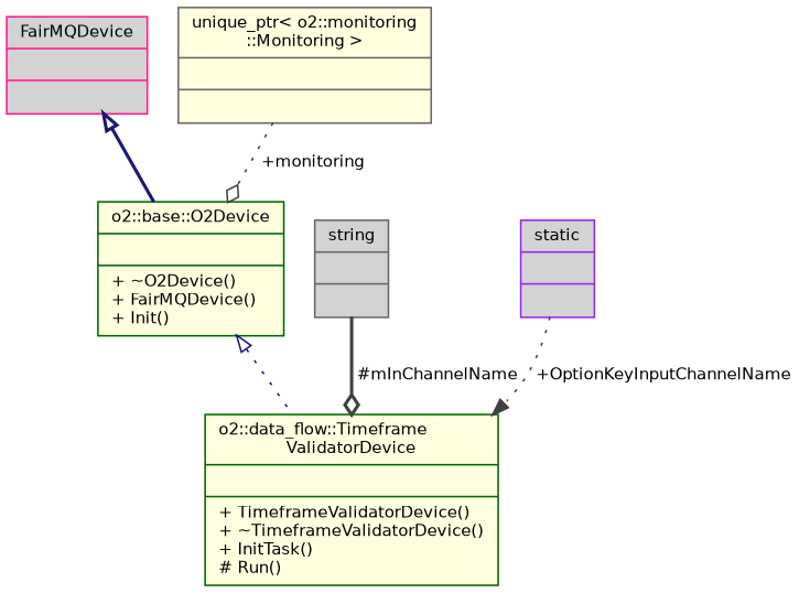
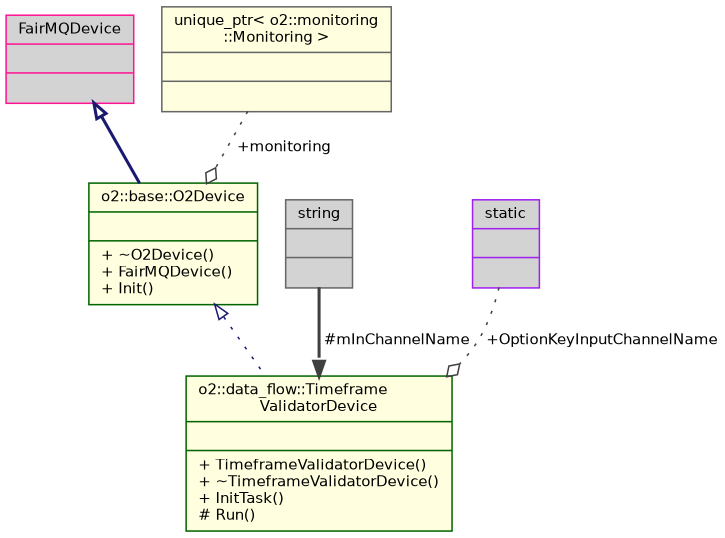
  digraph {
    node [color=darkgreen fillcolor=lightyellow fontname=Helvetica fontsize=10 shape=record style=filled]
    edge [color=grey25 fontname=Helvetica fontsize=10 labelfontname=Helvetica labelfontsize=10 style=dotted arrowhead=odiamond]
    n1 [fontcolor=black height=0.2 label="{o2::data_flow::Timeframe\lValidatorDevice\n||+ TimeframeValidatorDevice()\l+ ~TimeframeValidatorDevice()\l+ InitTask()\l# Run()\l}" width=0.4]
    n2 [height=0.2 label="{o2::base::O2Device\n||+ ~O2Device()\l+ FairMQDevice()\l+ Init()\l}" width=0.4]
    n3 [color=deeppink fillcolor=lightgrey height=0.2 label="{FairMQDevice\n||}" width=0.4]
    n4 [color=gray40 height=0.2 label="{unique_ptr\< o2::monitoring\l::Monitoring \>\n||}" width=0.4]
    n5 [color=gray40 fillcolor=lightgrey height=0.2 label="{string\n||}" width=0.4]
    n6 [color=purple fillcolor=lightgrey height=0.2 label="{static\n||}" width=0.4]
    n2 -> n1 [arrowtail=onormal color=midnightblue dir=back arrowhead=""]
    n3 -> n2 [arrowtail=onormal color=midnightblue dir=back style=bold arrowhead=""]
    n4 -> n2 [label=" +monitoring"]
-   n5 -> n1 [label=" #mInChannelName" style=bold]
-   n6 -> n1 [arrowhead=normal label=" +OptionKeyInputChannelName"]
+   n5 -> n1 [arrowhead=normal label=" #mInChannelName" style=bold]
+   n6 -> n1 [label=" +OptionKeyInputChannelName"]
  }
